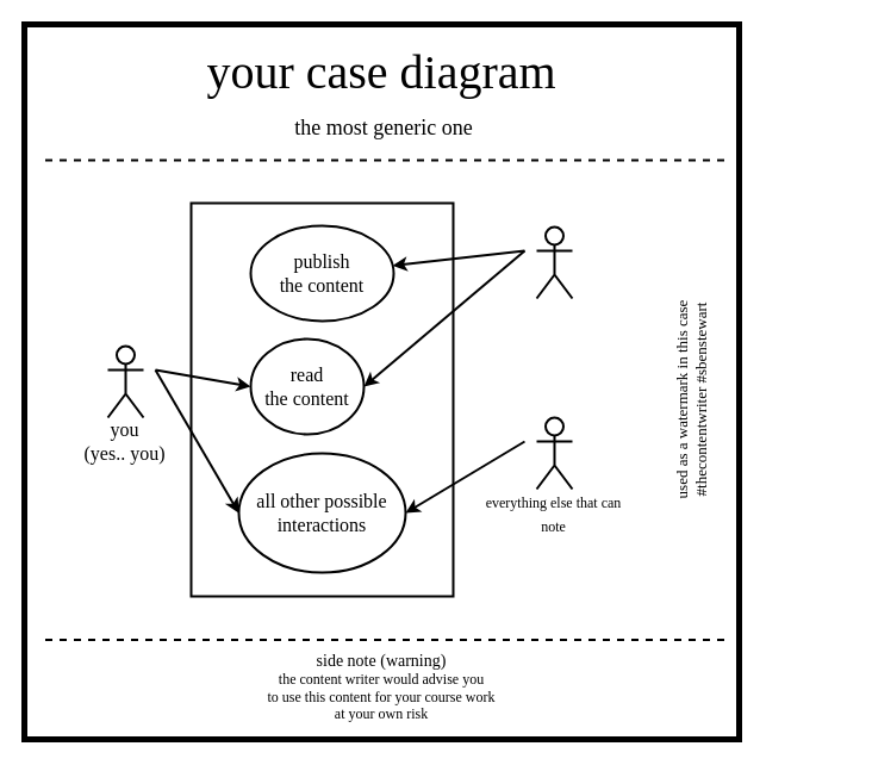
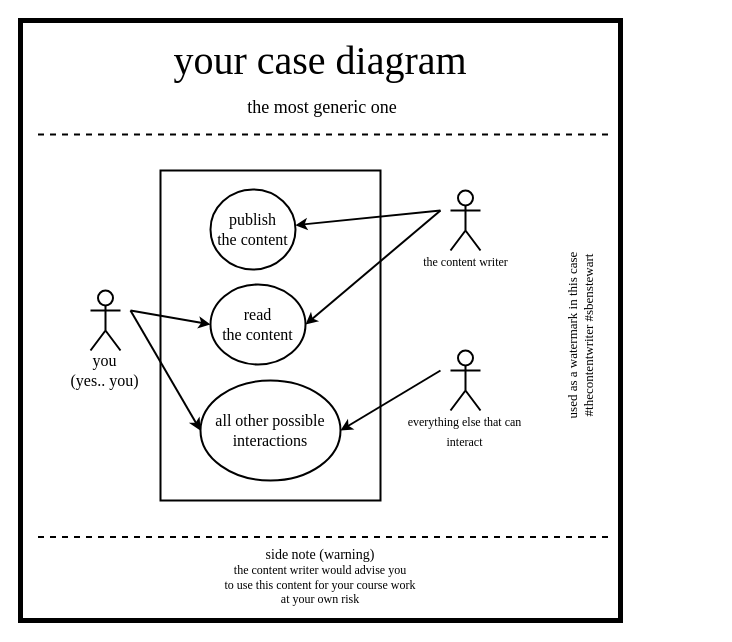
  <mxCell id="0" />
  <mxCell id="1" parent="0" />
  <mxCell id="2" value="" style="whiteSpace=wrap;html=1;aspect=fixed;strokeWidth=5;fillColor=none;" parent="1" vertex="1"><mxGeometry x="20" y="20" width="600" height="600" as="geometry" /></mxCell>
  <mxCell id="3" value="&lt;font face=&quot;xkcd&quot;&gt;&lt;span style=&quot;font-size: 40px&quot;&gt;your case diagram&lt;/span&gt;&lt;br&gt;&lt;/font&gt;" style="text;html=1;strokeColor=none;fillColor=none;align=center;verticalAlign=middle;whiteSpace=wrap;rounded=0;" parent="1" vertex="1"><mxGeometry x="35" y="50" width="570" height="20" as="geometry" /></mxCell>
  <mxCell id="4" value="&lt;font face=&quot;xkcd&quot;&gt;&lt;span style=&quot;font-size: 18px&quot;&gt;the most generic one&lt;/span&gt;&lt;br&gt;&lt;/font&gt;" style="text;html=1;strokeColor=none;fillColor=none;align=center;verticalAlign=middle;whiteSpace=wrap;rounded=0;" parent="1" vertex="1"><mxGeometry x="81.5" y="97" width="480" height="20" as="geometry" /></mxCell>
  <mxCell id="5" value="" style="endArrow=none;dashed=1;html=1;strokeWidth=2;" parent="1" edge="1"><mxGeometry width="50" height="50" relative="1" as="geometry"><mxPoint x="607.5" y="134" as="sourcePoint" /><mxPoint x="32.5" y="134" as="targetPoint" /></mxGeometry></mxCell>
  <mxCell id="6" value="" style="endArrow=none;dashed=1;html=1;strokeWidth=2;" parent="1" edge="1"><mxGeometry width="50" height="50" relative="1" as="geometry"><mxPoint x="607.5" y="536.5" as="sourcePoint" /><mxPoint x="32.5" y="536.5" as="targetPoint" /></mxGeometry></mxCell>
  <mxCell id="7" value="&lt;font face=&quot;xkcd&quot;&gt;&lt;span style=&quot;font-size: 14px&quot;&gt;side note (warning)&lt;/span&gt;&lt;/font&gt;&lt;font face=&quot;xkcd&quot;&gt;&lt;br&gt;the content writer would advise you &lt;br&gt;to use this content for your course work&lt;br&gt;at your own risk&lt;br&gt;&lt;/font&gt;" style="text;html=1;strokeColor=none;fillColor=none;align=center;verticalAlign=middle;whiteSpace=wrap;rounded=0;" parent="1" vertex="1"><mxGeometry x="20" y="536" width="600" height="80" as="geometry" /></mxCell>
  <mxCell id="8" style="edgeStyle=orthogonalEdgeStyle;rounded=0;orthogonalLoop=1;jettySize=auto;html=1;exitX=0.5;exitY=1;exitDx=0;exitDy=0;strokeWidth=2;" parent="1" edge="1"><mxGeometry relative="1" as="geometry"><mxPoint x="471" y="381" as="sourcePoint" /><mxPoint x="471" y="381" as="targetPoint" /></mxGeometry></mxCell>
  <mxCell id="9" value="&lt;font face=&quot;xkcd&quot; style=&quot;font-size: 13px&quot;&gt;&lt;font style=&quot;font-size: 13px&quot;&gt;used as a watermark in this case&lt;br&gt;&lt;/font&gt;#thecontentwriter #sbenstewart&lt;br&gt;&lt;/font&gt;" style="text;html=1;strokeColor=none;fillColor=none;align=center;verticalAlign=middle;whiteSpace=wrap;rounded=0;rotation=-90;" parent="1" vertex="1"><mxGeometry x="450" y="325" width="260" height="20" as="geometry" /></mxCell>
  <mxCell id="10" value="" style="shape=umlActor;verticalLabelPosition=bottom;labelBackgroundColor=#ffffff;verticalAlign=top;html=1;outlineConnect=0;strokeWidth=2;perimeterSpacing=1;" vertex="1" parent="1"><mxGeometry x="90" y="290" width="30" height="60" as="geometry" /></mxCell>
  <mxCell id="11" value="" style="rounded=0;whiteSpace=wrap;html=1;strokeWidth=2;fillColor=none;" vertex="1" parent="1"><mxGeometry x="160" y="170" width="220" height="330" as="geometry" /></mxCell>
  <mxCell id="12" value="" style="shape=umlActor;verticalLabelPosition=bottom;labelBackgroundColor=#ffffff;verticalAlign=top;html=1;outlineConnect=0;strokeWidth=2;perimeterSpacing=1;" vertex="1" parent="1"><mxGeometry x="450" y="190" width="30" height="60" as="geometry" /></mxCell>
  <mxCell id="13" value="" style="shape=umlActor;verticalLabelPosition=bottom;labelBackgroundColor=#ffffff;verticalAlign=top;html=1;outlineConnect=0;strokeWidth=2;perimeterSpacing=1;" vertex="1" parent="1"><mxGeometry x="450" y="350" width="30" height="60" as="geometry" /></mxCell>
  <mxCell id="14" value="you&lt;br&gt;(yes.. you)" style="text;html=1;strokeColor=none;fillColor=none;align=center;verticalAlign=middle;whiteSpace=wrap;rounded=0;fontSize=16;fontFamily=xkcd;" vertex="1" parent="1"><mxGeometry x="22" y="360" width="165" height="20" as="geometry" /></mxCell>
- <mxCell id="16" value="&lt;font style=&quot;font-size: 12px&quot;&gt;everything else that can note&lt;/font&gt;" style="text;html=1;strokeColor=none;fillColor=none;align=center;verticalAlign=middle;whiteSpace=wrap;rounded=0;fontSize=16;fontFamily=xkcd;" vertex="1" parent="1"><mxGeometry x="402" y="420" width="125" height="20" as="geometry" /></mxCell>
+ <mxCell id="15" value="&lt;font style=&quot;font-size: 12px&quot;&gt;the content writer&lt;/font&gt;" style="text;html=1;strokeColor=none;fillColor=none;align=center;verticalAlign=middle;whiteSpace=wrap;rounded=0;fontSize=16;fontFamily=xkcd;" vertex="1" parent="1"><mxGeometry x="402.5" y="250" width="125" height="20" as="geometry" /></mxCell>
+ <mxCell id="16" value="&lt;font style=&quot;font-size: 12px&quot;&gt;everything else that can interact&lt;/font&gt;" style="text;html=1;strokeColor=none;fillColor=none;align=center;verticalAlign=middle;whiteSpace=wrap;rounded=0;fontSize=16;fontFamily=xkcd;" vertex="1" parent="1"><mxGeometry x="402" y="420" width="125" height="20" as="geometry" /></mxCell>
  <mxCell id="17" value="all other possible&lt;br&gt;interactions" style="ellipse;whiteSpace=wrap;html=1;strokeWidth=2;fillColor=none;fontFamily=xkcd;fontSize=16;" vertex="1" parent="1"><mxGeometry x="200" y="380" width="140" height="100" as="geometry" /></mxCell>
- <mxCell id="18" value="publish&lt;br&gt;the content" style="ellipse;whiteSpace=wrap;html=1;strokeWidth=2;fillColor=none;fontFamily=xkcd;fontSize=16;" vertex="1" parent="1"><mxGeometry x="210" y="189" width="120" height="80" as="geometry" /></mxCell>
+ <mxCell id="18" value="publish&lt;br&gt;the content" style="ellipse;whiteSpace=wrap;html=1;strokeWidth=2;fillColor=none;fontFamily=xkcd;fontSize=16;" vertex="1" parent="1"><mxGeometry x="210" y="189" width="85" height="80" as="geometry" /></mxCell>
  <mxCell id="19" value="read&lt;br&gt;the content" style="ellipse;whiteSpace=wrap;html=1;strokeWidth=2;fillColor=none;fontFamily=xkcd;fontSize=16;" vertex="1" parent="1"><mxGeometry x="210" y="284" width="95" height="80" as="geometry" /></mxCell>
  <mxCell id="20" value="" style="endArrow=classic;html=1;fontFamily=xkcd;fontSize=16;strokeWidth=2;entryX=0;entryY=0.5;entryDx=0;entryDy=0;" edge="1" parent="1" target="19"><mxGeometry width="50" height="50" relative="1" as="geometry"><mxPoint x="130" y="310" as="sourcePoint" /><mxPoint x="70" y="640" as="targetPoint" /></mxGeometry></mxCell>
  <mxCell id="21" value="" style="endArrow=classic;html=1;strokeWidth=2;fontFamily=xkcd;fontSize=16;" edge="1" parent="1" target="18"><mxGeometry width="50" height="50" relative="1" as="geometry"><mxPoint x="440" y="210" as="sourcePoint" /><mxPoint x="230" y="670" as="targetPoint" /></mxGeometry></mxCell>
  <mxCell id="22" value="" style="endArrow=classic;html=1;strokeWidth=2;fontFamily=xkcd;fontSize=16;entryX=1;entryY=0.5;entryDx=0;entryDy=0;" edge="1" parent="1" target="19"><mxGeometry width="50" height="50" relative="1" as="geometry"><mxPoint x="440" y="210" as="sourcePoint" /><mxPoint x="339.087" y="233.049" as="targetPoint" /></mxGeometry></mxCell>
  <mxCell id="23" value="" style="endArrow=classic;html=1;fontFamily=xkcd;fontSize=16;strokeWidth=2;entryX=0;entryY=0.5;entryDx=0;entryDy=0;" edge="1" parent="1" target="17"><mxGeometry width="50" height="50" relative="1" as="geometry"><mxPoint x="130" y="310" as="sourcePoint" /><mxPoint x="220" y="340" as="targetPoint" /></mxGeometry></mxCell>
  <mxCell id="24" value="" style="endArrow=classic;html=1;strokeWidth=2;fontFamily=xkcd;fontSize=16;entryX=1;entryY=0.5;entryDx=0;entryDy=0;" edge="1" parent="1" target="17"><mxGeometry width="50" height="50" relative="1" as="geometry"><mxPoint x="440" y="370" as="sourcePoint" /><mxPoint x="329" y="440" as="targetPoint" /></mxGeometry></mxCell>
